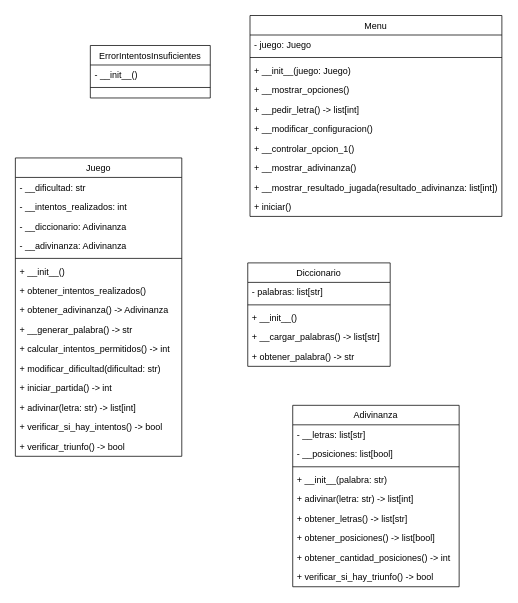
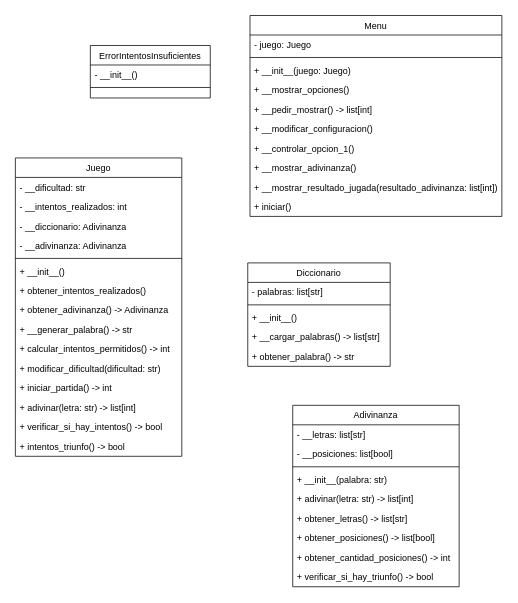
  <mxCell id="0" />
  <mxCell id="1" parent="0" />
  <mxCell id="2" value="Menu" style="swimlane;fontStyle=0;align=center;verticalAlign=top;childLayout=stackLayout;horizontal=1;startSize=26;horizontalStack=0;resizeParent=1;resizeLast=0;collapsible=1;marginBottom=0;rounded=0;shadow=0;strokeWidth=1;" parent="1" vertex="1"><mxGeometry x="333" y="20" width="336" height="268" as="geometry"><mxRectangle x="130" y="380" width="160" height="26" as="alternateBounds" /></mxGeometry></mxCell>
  <mxCell id="3" value="- juego: Juego" style="text;align=left;verticalAlign=top;spacingLeft=4;spacingRight=4;overflow=hidden;rotatable=0;points=[[0,0.5],[1,0.5]];portConstraint=eastwest;" parent="2" vertex="1"><mxGeometry y="26" width="336" height="26" as="geometry" /></mxCell>
  <mxCell id="4" value="" style="line;html=1;strokeWidth=1;align=left;verticalAlign=middle;spacingTop=-1;spacingLeft=3;spacingRight=3;rotatable=0;labelPosition=right;points=[];portConstraint=eastwest;" parent="2" vertex="1"><mxGeometry y="52" width="336" height="8" as="geometry" /></mxCell>
  <mxCell id="5" value="+ __init__(juego: Juego)" style="text;align=left;verticalAlign=top;spacingLeft=4;spacingRight=4;overflow=hidden;rotatable=0;points=[[0,0.5],[1,0.5]];portConstraint=eastwest;rounded=0;shadow=0;html=0;" parent="2" vertex="1"><mxGeometry y="60" width="336" height="26" as="geometry" /></mxCell>
  <mxCell id="6" value="+ __mostrar_opciones()" style="text;align=left;verticalAlign=top;spacingLeft=4;spacingRight=4;overflow=hidden;rotatable=0;points=[[0,0.5],[1,0.5]];portConstraint=eastwest;fontStyle=0" parent="2" vertex="1"><mxGeometry y="86" width="336" height="26" as="geometry" /></mxCell>
- <mxCell id="7" value="+ __pedir_letra() -&gt; list[int]" style="text;align=left;verticalAlign=top;spacingLeft=4;spacingRight=4;overflow=hidden;rotatable=0;points=[[0,0.5],[1,0.5]];portConstraint=eastwest;" parent="2" vertex="1"><mxGeometry y="112" width="336" height="26" as="geometry" /></mxCell>
+ <mxCell id="7" value="+ __pedir_mostrar() -&gt; list[int]" style="text;align=left;verticalAlign=top;spacingLeft=4;spacingRight=4;overflow=hidden;rotatable=0;points=[[0,0.5],[1,0.5]];portConstraint=eastwest;" parent="2" vertex="1"><mxGeometry y="112" width="336" height="26" as="geometry" /></mxCell>
  <mxCell id="8" value="+ __modificar_configuracion()" style="text;align=left;verticalAlign=top;spacingLeft=4;spacingRight=4;overflow=hidden;rotatable=0;points=[[0,0.5],[1,0.5]];portConstraint=eastwest;" vertex="1" parent="2"><mxGeometry y="138" width="336" height="26" as="geometry" /></mxCell>
  <mxCell id="9" value="+ __controlar_opcion_1()" style="text;align=left;verticalAlign=top;spacingLeft=4;spacingRight=4;overflow=hidden;rotatable=0;points=[[0,0.5],[1,0.5]];portConstraint=eastwest;" vertex="1" parent="2"><mxGeometry y="164" width="336" height="26" as="geometry" /></mxCell>
  <mxCell id="10" value="+ __mostrar_adivinanza()" style="text;align=left;verticalAlign=top;spacingLeft=4;spacingRight=4;overflow=hidden;rotatable=0;points=[[0,0.5],[1,0.5]];portConstraint=eastwest;" vertex="1" parent="2"><mxGeometry y="190" width="336" height="26" as="geometry" /></mxCell>
  <mxCell id="11" value="+ __mostrar_resultado_jugada(resultado_adivinanza: list[int])" style="text;align=left;verticalAlign=top;spacingLeft=4;spacingRight=4;overflow=hidden;rotatable=0;points=[[0,0.5],[1,0.5]];portConstraint=eastwest;" vertex="1" parent="2"><mxGeometry y="216" width="336" height="26" as="geometry" /></mxCell>
  <mxCell id="12" value="+ iniciar()" style="text;align=left;verticalAlign=top;spacingLeft=4;spacingRight=4;overflow=hidden;rotatable=0;points=[[0,0.5],[1,0.5]];portConstraint=eastwest;" vertex="1" parent="2"><mxGeometry y="242" width="336" height="26" as="geometry" /></mxCell>
  <mxCell id="13" value="ErrorIntentosInsuficientes" style="swimlane;fontStyle=0;align=center;verticalAlign=top;childLayout=stackLayout;horizontal=1;startSize=26;horizontalStack=0;resizeParent=1;resizeLast=0;collapsible=1;marginBottom=0;rounded=0;shadow=0;strokeWidth=1;" parent="1" vertex="1"><mxGeometry x="120" y="60" width="160" height="70" as="geometry"><mxRectangle x="340" y="380" width="170" height="26" as="alternateBounds" /></mxGeometry></mxCell>
  <mxCell id="14" value="- __init__()" style="text;align=left;verticalAlign=top;spacingLeft=4;spacingRight=4;overflow=hidden;rotatable=0;points=[[0,0.5],[1,0.5]];portConstraint=eastwest;" parent="13" vertex="1"><mxGeometry y="26" width="160" height="26" as="geometry" /></mxCell>
  <mxCell id="15" value="" style="line;html=1;strokeWidth=1;align=left;verticalAlign=middle;spacingTop=-1;spacingLeft=3;spacingRight=3;rotatable=0;labelPosition=right;points=[];portConstraint=eastwest;" parent="13" vertex="1"><mxGeometry y="52" width="160" height="8" as="geometry" /></mxCell>
  <mxCell id="16" value="Adivinanza" style="swimlane;fontStyle=0;align=center;verticalAlign=top;childLayout=stackLayout;horizontal=1;startSize=26;horizontalStack=0;resizeParent=1;resizeLast=0;collapsible=1;marginBottom=0;rounded=0;shadow=0;strokeWidth=1;" parent="1" vertex="1"><mxGeometry x="390" y="540" width="222" height="242" as="geometry"><mxRectangle x="550" y="140" width="160" height="26" as="alternateBounds" /></mxGeometry></mxCell>
  <mxCell id="17" value="- __letras: list[str]" style="text;align=left;verticalAlign=top;spacingLeft=4;spacingRight=4;overflow=hidden;rotatable=0;points=[[0,0.5],[1,0.5]];portConstraint=eastwest;" parent="16" vertex="1"><mxGeometry y="26" width="222" height="26" as="geometry" /></mxCell>
  <mxCell id="18" value="- __posiciones: list[bool]" style="text;align=left;verticalAlign=top;spacingLeft=4;spacingRight=4;overflow=hidden;rotatable=0;points=[[0,0.5],[1,0.5]];portConstraint=eastwest;rounded=0;shadow=0;html=0;" parent="16" vertex="1"><mxGeometry y="52" width="222" height="26" as="geometry" /></mxCell>
  <mxCell id="19" value="" style="line;html=1;strokeWidth=1;align=left;verticalAlign=middle;spacingTop=-1;spacingLeft=3;spacingRight=3;rotatable=0;labelPosition=right;points=[];portConstraint=eastwest;" parent="16" vertex="1"><mxGeometry y="78" width="222" height="8" as="geometry" /></mxCell>
  <mxCell id="20" value="+ __init__(palabra: str)" style="text;align=left;verticalAlign=top;spacingLeft=4;spacingRight=4;overflow=hidden;rotatable=0;points=[[0,0.5],[1,0.5]];portConstraint=eastwest;" parent="16" vertex="1"><mxGeometry y="86" width="222" height="26" as="geometry" /></mxCell>
  <mxCell id="21" value="+ adivinar(letra: str) -&gt; list[int]" style="text;align=left;verticalAlign=top;spacingLeft=4;spacingRight=4;overflow=hidden;rotatable=0;points=[[0,0.5],[1,0.5]];portConstraint=eastwest;" parent="16" vertex="1"><mxGeometry y="112" width="222" height="26" as="geometry" /></mxCell>
  <mxCell id="22" value="+ obtener_letras() -&gt; list[str]" style="text;align=left;verticalAlign=top;spacingLeft=4;spacingRight=4;overflow=hidden;rotatable=0;points=[[0,0.5],[1,0.5]];portConstraint=eastwest;rounded=0;shadow=0;html=0;" parent="16" vertex="1"><mxGeometry y="138" width="222" height="26" as="geometry" /></mxCell>
  <mxCell id="23" value="+ obtener_posiciones() -&gt; list[bool]" style="text;align=left;verticalAlign=top;spacingLeft=4;spacingRight=4;overflow=hidden;rotatable=0;points=[[0,0.5],[1,0.5]];portConstraint=eastwest;rounded=0;shadow=0;html=0;" parent="16" vertex="1"><mxGeometry y="164" width="222" height="26" as="geometry" /></mxCell>
  <mxCell id="24" value="+ obtener_cantidad_posiciones() -&gt; int" style="text;align=left;verticalAlign=top;spacingLeft=4;spacingRight=4;overflow=hidden;rotatable=0;points=[[0,0.5],[1,0.5]];portConstraint=eastwest;rounded=0;shadow=0;html=0;" parent="16" vertex="1"><mxGeometry y="190" width="222" height="26" as="geometry" /></mxCell>
  <mxCell id="25" value="+ verificar_si_hay_triunfo() -&gt; bool" style="text;align=left;verticalAlign=top;spacingLeft=4;spacingRight=4;overflow=hidden;rotatable=0;points=[[0,0.5],[1,0.5]];portConstraint=eastwest;rounded=0;shadow=0;html=0;" vertex="1" parent="16"><mxGeometry y="216" width="222" height="26" as="geometry" /></mxCell>
  <mxCell id="26" value="Diccionario" style="swimlane;fontStyle=0;align=center;verticalAlign=top;childLayout=stackLayout;horizontal=1;startSize=26;horizontalStack=0;resizeParent=1;resizeLast=0;collapsible=1;marginBottom=0;rounded=0;shadow=0;strokeWidth=1;" vertex="1" parent="1"><mxGeometry x="330" y="350" width="190" height="138" as="geometry"><mxRectangle x="130" y="380" width="160" height="26" as="alternateBounds" /></mxGeometry></mxCell>
  <mxCell id="27" value="- palabras: list[str]" style="text;align=left;verticalAlign=top;spacingLeft=4;spacingRight=4;overflow=hidden;rotatable=0;points=[[0,0.5],[1,0.5]];portConstraint=eastwest;" vertex="1" parent="26"><mxGeometry y="26" width="190" height="26" as="geometry" /></mxCell>
  <mxCell id="28" value="" style="line;html=1;strokeWidth=1;align=left;verticalAlign=middle;spacingTop=-1;spacingLeft=3;spacingRight=3;rotatable=0;labelPosition=right;points=[];portConstraint=eastwest;" vertex="1" parent="26"><mxGeometry y="52" width="190" height="8" as="geometry" /></mxCell>
  <mxCell id="29" value="+ __init__()" style="text;align=left;verticalAlign=top;spacingLeft=4;spacingRight=4;overflow=hidden;rotatable=0;points=[[0,0.5],[1,0.5]];portConstraint=eastwest;fontStyle=0" vertex="1" parent="26"><mxGeometry y="60" width="190" height="26" as="geometry" /></mxCell>
  <mxCell id="30" value="+ __cargar_palabras() -&gt; list[str]" style="text;align=left;verticalAlign=top;spacingLeft=4;spacingRight=4;overflow=hidden;rotatable=0;points=[[0,0.5],[1,0.5]];portConstraint=eastwest;" vertex="1" parent="26"><mxGeometry y="86" width="190" height="26" as="geometry" /></mxCell>
  <mxCell id="31" value="+ obtener_palabra() -&gt; str" style="text;align=left;verticalAlign=top;spacingLeft=4;spacingRight=4;overflow=hidden;rotatable=0;points=[[0,0.5],[1,0.5]];portConstraint=eastwest;" vertex="1" parent="26"><mxGeometry y="112" width="190" height="26" as="geometry" /></mxCell>
  <mxCell id="32" value="Juego" style="swimlane;fontStyle=0;align=center;verticalAlign=top;childLayout=stackLayout;horizontal=1;startSize=26;horizontalStack=0;resizeParent=1;resizeLast=0;collapsible=1;marginBottom=0;rounded=0;shadow=0;strokeWidth=1;" vertex="1" parent="1"><mxGeometry x="20" y="210" width="222" height="398" as="geometry"><mxRectangle x="550" y="140" width="160" height="26" as="alternateBounds" /></mxGeometry></mxCell>
  <mxCell id="33" value="- __dificultad: str" style="text;align=left;verticalAlign=top;spacingLeft=4;spacingRight=4;overflow=hidden;rotatable=0;points=[[0,0.5],[1,0.5]];portConstraint=eastwest;" vertex="1" parent="32"><mxGeometry y="26" width="222" height="26" as="geometry" /></mxCell>
  <mxCell id="34" value="- __intentos_realizados: int" style="text;align=left;verticalAlign=top;spacingLeft=4;spacingRight=4;overflow=hidden;rotatable=0;points=[[0,0.5],[1,0.5]];portConstraint=eastwest;rounded=0;shadow=0;html=0;" vertex="1" parent="32"><mxGeometry y="52" width="222" height="26" as="geometry" /></mxCell>
  <mxCell id="35" value="- __diccionario: Adivinanza" style="text;align=left;verticalAlign=top;spacingLeft=4;spacingRight=4;overflow=hidden;rotatable=0;points=[[0,0.5],[1,0.5]];portConstraint=eastwest;rounded=0;shadow=0;html=0;" vertex="1" parent="32"><mxGeometry y="78" width="222" height="26" as="geometry" /></mxCell>
  <mxCell id="36" value="- __adivinanza: Adivinanza" style="text;align=left;verticalAlign=top;spacingLeft=4;spacingRight=4;overflow=hidden;rotatable=0;points=[[0,0.5],[1,0.5]];portConstraint=eastwest;rounded=0;shadow=0;html=0;" vertex="1" parent="32"><mxGeometry y="104" width="222" height="26" as="geometry" /></mxCell>
  <mxCell id="37" value="" style="line;html=1;strokeWidth=1;align=left;verticalAlign=middle;spacingTop=-1;spacingLeft=3;spacingRight=3;rotatable=0;labelPosition=right;points=[];portConstraint=eastwest;" vertex="1" parent="32"><mxGeometry y="130" width="222" height="8" as="geometry" /></mxCell>
  <mxCell id="38" value="+ __init__()" style="text;align=left;verticalAlign=top;spacingLeft=4;spacingRight=4;overflow=hidden;rotatable=0;points=[[0,0.5],[1,0.5]];portConstraint=eastwest;" vertex="1" parent="32"><mxGeometry y="138" width="222" height="26" as="geometry" /></mxCell>
  <mxCell id="39" value="+ obtener_intentos_realizados()" style="text;align=left;verticalAlign=top;spacingLeft=4;spacingRight=4;overflow=hidden;rotatable=0;points=[[0,0.5],[1,0.5]];portConstraint=eastwest;" vertex="1" parent="32"><mxGeometry y="164" width="222" height="26" as="geometry" /></mxCell>
  <mxCell id="40" value="+ obtener_adivinanza() -&gt; Adivinanza" style="text;align=left;verticalAlign=top;spacingLeft=4;spacingRight=4;overflow=hidden;rotatable=0;points=[[0,0.5],[1,0.5]];portConstraint=eastwest;rounded=0;shadow=0;html=0;" vertex="1" parent="32"><mxGeometry y="190" width="222" height="26" as="geometry" /></mxCell>
  <mxCell id="41" value="+ __generar_palabra() -&gt; str" style="text;align=left;verticalAlign=top;spacingLeft=4;spacingRight=4;overflow=hidden;rotatable=0;points=[[0,0.5],[1,0.5]];portConstraint=eastwest;rounded=0;shadow=0;html=0;" vertex="1" parent="32"><mxGeometry y="216" width="222" height="26" as="geometry" /></mxCell>
  <mxCell id="42" value="+ calcular_intentos_permitidos() -&gt; int" style="text;align=left;verticalAlign=top;spacingLeft=4;spacingRight=4;overflow=hidden;rotatable=0;points=[[0,0.5],[1,0.5]];portConstraint=eastwest;rounded=0;shadow=0;html=0;" vertex="1" parent="32"><mxGeometry y="242" width="222" height="26" as="geometry" /></mxCell>
  <mxCell id="43" value="+ modificar_dificultad(dificultad: str)" style="text;align=left;verticalAlign=top;spacingLeft=4;spacingRight=4;overflow=hidden;rotatable=0;points=[[0,0.5],[1,0.5]];portConstraint=eastwest;rounded=0;shadow=0;html=0;" vertex="1" parent="32"><mxGeometry y="268" width="222" height="26" as="geometry" /></mxCell>
  <mxCell id="44" value="+ iniciar_partida() -&gt; int" style="text;align=left;verticalAlign=top;spacingLeft=4;spacingRight=4;overflow=hidden;rotatable=0;points=[[0,0.5],[1,0.5]];portConstraint=eastwest;rounded=0;shadow=0;html=0;" vertex="1" parent="32"><mxGeometry y="294" width="222" height="26" as="geometry" /></mxCell>
  <mxCell id="45" value="+ adivinar(letra: str) -&gt; list[int]" style="text;align=left;verticalAlign=top;spacingLeft=4;spacingRight=4;overflow=hidden;rotatable=0;points=[[0,0.5],[1,0.5]];portConstraint=eastwest;rounded=0;shadow=0;html=0;" vertex="1" parent="32"><mxGeometry y="320" width="222" height="26" as="geometry" /></mxCell>
  <mxCell id="46" value="+ verificar_si_hay_intentos() -&gt; bool " style="text;align=left;verticalAlign=top;spacingLeft=4;spacingRight=4;overflow=hidden;rotatable=0;points=[[0,0.5],[1,0.5]];portConstraint=eastwest;rounded=0;shadow=0;html=0;" vertex="1" parent="32"><mxGeometry y="346" width="222" height="26" as="geometry" /></mxCell>
- <mxCell id="47" value="+ verificar_triunfo() -&gt; bool" style="text;align=left;verticalAlign=top;spacingLeft=4;spacingRight=4;overflow=hidden;rotatable=0;points=[[0,0.5],[1,0.5]];portConstraint=eastwest;rounded=0;shadow=0;html=0;" vertex="1" parent="32"><mxGeometry y="372" width="222" height="26" as="geometry" /></mxCell>
+ <mxCell id="47" value="+ intentos_triunfo() -&gt; bool" style="text;align=left;verticalAlign=top;spacingLeft=4;spacingRight=4;overflow=hidden;rotatable=0;points=[[0,0.5],[1,0.5]];portConstraint=eastwest;rounded=0;shadow=0;html=0;" vertex="1" parent="32"><mxGeometry y="372" width="222" height="26" as="geometry" /></mxCell>
